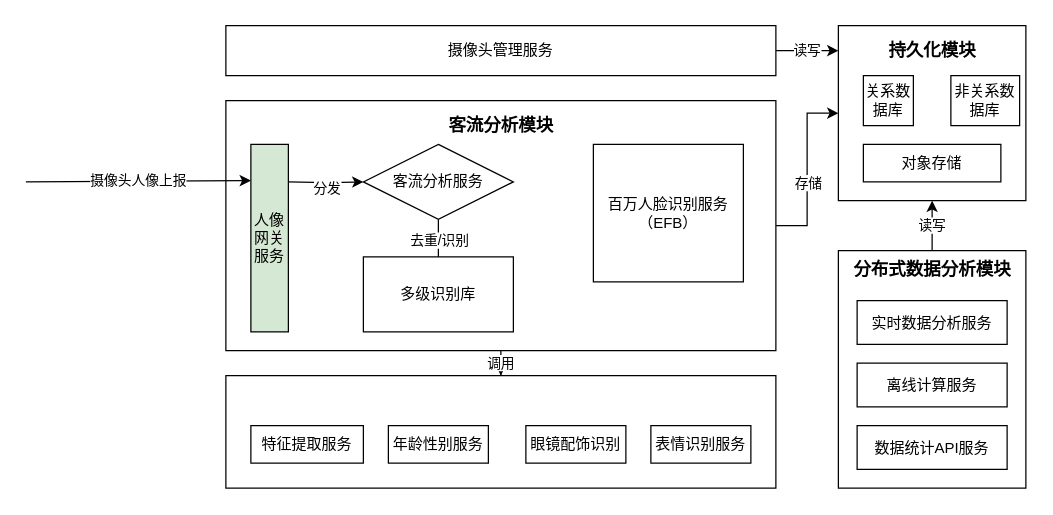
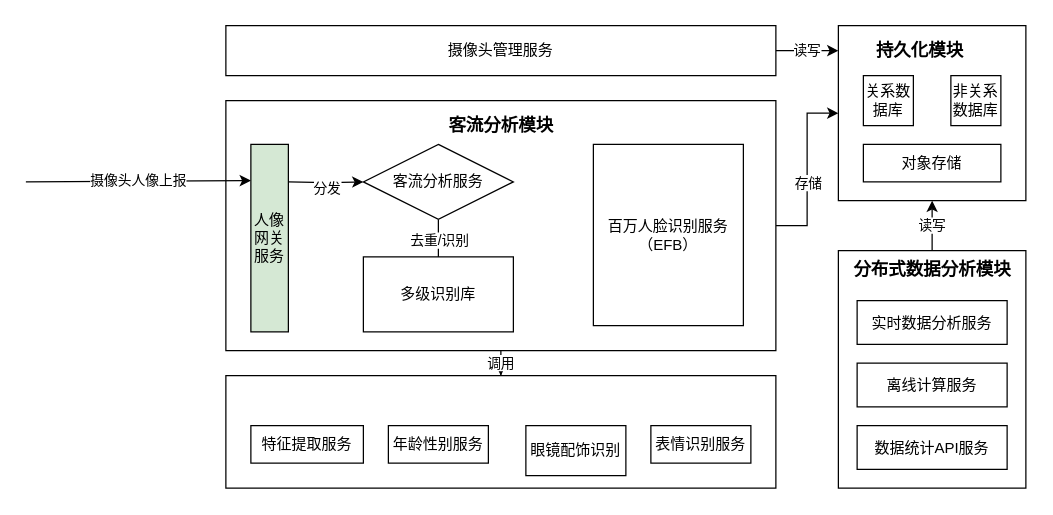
  <mxCell id="0" />
  <mxCell id="1" parent="0" />
  <mxCell id="2" value="读写" style="edgeStyle=orthogonalEdgeStyle;rounded=0;orthogonalLoop=1;jettySize=auto;html=1;entryX=0;entryY=0.143;entryDx=0;entryDy=0;entryPerimeter=0;" edge="1" parent="1" source="3" target="24"><mxGeometry relative="1" as="geometry"><Array as="points"><mxPoint x="640" y="40" /><mxPoint x="640" y="40" /></Array></mxGeometry></mxCell>
  <mxCell id="3" value="摄像头管理服务" style="rounded=0;whiteSpace=wrap;html=1;" vertex="1" parent="1"><mxGeometry x="180" y="20" width="440" height="40" as="geometry" /></mxCell>
  <mxCell id="4" value="调用" style="edgeStyle=orthogonalEdgeStyle;rounded=0;orthogonalLoop=1;jettySize=auto;html=1;entryX=0.5;entryY=0;entryDx=0;entryDy=0;" edge="1" parent="1" source="7" target="19"><mxGeometry relative="1" as="geometry" /></mxCell>
  <mxCell id="5" style="edgeStyle=orthogonalEdgeStyle;rounded=0;orthogonalLoop=1;jettySize=auto;html=1;entryX=0;entryY=0.5;entryDx=0;entryDy=0;" edge="1" parent="1" source="7" target="24"><mxGeometry relative="1" as="geometry" /></mxCell>
  <mxCell id="6" value="存储" style="edgeLabel;html=1;align=center;verticalAlign=middle;resizable=0;points=[];" vertex="1" connectable="0" parent="5"><mxGeometry x="-0.139" relative="1" as="geometry"><mxPoint as="offset" /></mxGeometry></mxCell>
  <mxCell id="7" value="" style="rounded=0;whiteSpace=wrap;html=1;" vertex="1" parent="1"><mxGeometry x="180" y="80" width="440" height="200" as="geometry" /></mxCell>
  <mxCell id="8" value="&lt;b&gt;&lt;font style=&quot;font-size: 14px&quot;&gt;客流分析模块&lt;/font&gt;&lt;/b&gt;" style="text;html=1;resizable=0;autosize=1;align=center;verticalAlign=middle;points=[];fillColor=none;strokeColor=none;rounded=0;" vertex="1" parent="1"><mxGeometry x="350" y="90" width="100" height="20" as="geometry" /></mxCell>
  <mxCell id="9" style="edgeStyle=orthogonalEdgeStyle;rounded=0;orthogonalLoop=1;jettySize=auto;html=1;entryX=0;entryY=0.5;entryDx=0;entryDy=0;" edge="1" parent="1" target="14"><mxGeometry relative="1" as="geometry"><mxPoint x="230" y="145" as="sourcePoint" /></mxGeometry></mxCell>
  <mxCell id="10" value="分发" style="edgeLabel;html=1;align=center;verticalAlign=middle;resizable=0;points=[];" vertex="1" connectable="0" parent="9"><mxGeometry x="0.033" y="-4" relative="1" as="geometry"><mxPoint as="offset" /></mxGeometry></mxCell>
  <mxCell id="11" value="人像网关服务" style="rounded=0;whiteSpace=wrap;html=1;fillColor=#d5e8d4;" vertex="1" parent="1"><mxGeometry x="200" y="115" width="30" height="150" as="geometry" /></mxCell>
  <mxCell id="12" value="" style="edgeStyle=orthogonalEdgeStyle;rounded=0;orthogonalLoop=1;jettySize=auto;html=1;endArrow=none;" edge="1" parent="1" source="14" target="15"><mxGeometry relative="1" as="geometry" /></mxCell>
  <mxCell id="13" value="去重/识别" style="edgeLabel;html=1;align=center;verticalAlign=middle;resizable=0;points=[];" vertex="1" connectable="0" parent="12"><mxGeometry x="0.44" relative="1" as="geometry"><mxPoint as="offset" /></mxGeometry></mxCell>
  <mxCell id="14" value="客流分析服务" style="rhombus;whiteSpace=wrap;html=1;" vertex="1" parent="1"><mxGeometry x="290" y="115" width="120" height="60" as="geometry" /></mxCell>
  <mxCell id="15" value="多级识别库" style="rounded=0;whiteSpace=wrap;html=1;" vertex="1" parent="1"><mxGeometry x="290" y="205" width="120" height="60" as="geometry" /></mxCell>
- <mxCell id="16" value="百万人脸识别服务（EFB）" style="rounded=0;whiteSpace=wrap;html=1;" vertex="1" parent="1"><mxGeometry x="474" y="115" width="120" height="110" as="geometry" /></mxCell>
+ <mxCell id="16" value="百万人脸识别服务（EFB）" style="rounded=0;whiteSpace=wrap;html=1;" vertex="1" parent="1"><mxGeometry x="474" y="115" width="120" height="145" as="geometry" /></mxCell>
  <mxCell id="17" style="edgeStyle=orthogonalEdgeStyle;rounded=0;orthogonalLoop=1;jettySize=auto;html=1;exitX=0.5;exitY=1;exitDx=0;exitDy=0;" edge="1" parent="1" source="7" target="7"><mxGeometry relative="1" as="geometry" /></mxCell>
  <mxCell id="18" value="摄像头人像上报" style="endArrow=classic;html=1;entryX=0;entryY=0.193;entryDx=0;entryDy=0;entryPerimeter=0;" edge="1" parent="1" target="11"><mxGeometry relative="1" as="geometry"><mxPoint x="20" y="145" as="sourcePoint" /><mxPoint x="175" y="144.5" as="targetPoint" /></mxGeometry></mxCell>
  <mxCell id="19" value="" style="rounded=0;whiteSpace=wrap;html=1;" vertex="1" parent="1"><mxGeometry x="180" y="300" width="440" height="90" as="geometry" /></mxCell>
  <mxCell id="20" value="特征提取服务" style="rounded=0;whiteSpace=wrap;html=1;" vertex="1" parent="1"><mxGeometry x="200" y="340" width="90" height="30" as="geometry" /></mxCell>
  <mxCell id="21" value="年龄性别服务" style="rounded=0;whiteSpace=wrap;html=1;" vertex="1" parent="1"><mxGeometry x="310" y="340" width="80" height="30" as="geometry" /></mxCell>
- <mxCell id="22" value="眼镜配饰识别" style="rounded=0;whiteSpace=wrap;html=1;" vertex="1" parent="1"><mxGeometry x="420" y="340" width="80" height="30" as="geometry" /></mxCell>
+ <mxCell id="22" value="眼镜配饰识别" style="rounded=0;whiteSpace=wrap;html=1;" vertex="1" parent="1"><mxGeometry x="420" y="340" width="80" height="40" as="geometry" /></mxCell>
  <mxCell id="23" value="表情识别服务" style="rounded=0;whiteSpace=wrap;html=1;" vertex="1" parent="1"><mxGeometry x="520" y="340" width="80" height="30" as="geometry" /></mxCell>
  <mxCell id="24" value="" style="rounded=0;whiteSpace=wrap;html=1;" vertex="1" parent="1"><mxGeometry x="670" y="20" width="150" height="140" as="geometry" /></mxCell>
- <mxCell id="25" value="&lt;b&gt;&lt;font style=&quot;font-size: 14px&quot;&gt;持久化模块&lt;/font&gt;&lt;/b&gt;" style="text;html=1;resizable=0;autosize=1;align=center;verticalAlign=middle;points=[];fillColor=none;strokeColor=none;rounded=0;" vertex="1" parent="1"><mxGeometry x="700" y="30" width="90" height="20" as="geometry" /></mxCell>
+ <mxCell id="25" value="&lt;b&gt;&lt;font style=&quot;font-size: 14px&quot;&gt;持久化模块&lt;/font&gt;&lt;/b&gt;" style="text;html=1;resizable=0;autosize=1;align=center;verticalAlign=middle;points=[];fillColor=none;strokeColor=none;rounded=0;" vertex="1" parent="1"><mxGeometry x="690" y="30" width="90" height="20" as="geometry" /></mxCell>
  <mxCell id="26" value="关系数据库" style="whiteSpace=wrap;html=1;aspect=fixed;" vertex="1" parent="1"><mxGeometry x="690" y="60" width="40" height="40" as="geometry" /></mxCell>
- <mxCell id="27" value="非关系数据库" style="whiteSpace=wrap;html=1;aspect=fixed;" vertex="1" parent="1"><mxGeometry x="760" y="60" width="55" height="40" as="geometry" /></mxCell>
+ <mxCell id="27" value="非关系数据库" style="whiteSpace=wrap;html=1;aspect=fixed;" vertex="1" parent="1"><mxGeometry x="760" y="60" width="40" height="40" as="geometry" /></mxCell>
  <mxCell id="28" value="对象存储" style="rounded=0;whiteSpace=wrap;html=1;" vertex="1" parent="1"><mxGeometry x="690" y="115" width="110" height="30" as="geometry" /></mxCell>
  <mxCell id="29" value="读写" style="edgeStyle=orthogonalEdgeStyle;rounded=0;orthogonalLoop=1;jettySize=auto;html=1;entryX=0.5;entryY=1;entryDx=0;entryDy=0;" edge="1" parent="1" source="30" target="24"><mxGeometry relative="1" as="geometry" /></mxCell>
  <mxCell id="30" value="" style="rounded=0;whiteSpace=wrap;html=1;" vertex="1" parent="1"><mxGeometry x="670" y="200" width="150" height="190" as="geometry" /></mxCell>
  <mxCell id="31" value="实时数据分析服务" style="rounded=0;whiteSpace=wrap;html=1;" vertex="1" parent="1"><mxGeometry x="685" y="240" width="120" height="35" as="geometry" /></mxCell>
  <mxCell id="32" value="离线计算服务" style="rounded=0;whiteSpace=wrap;html=1;" vertex="1" parent="1"><mxGeometry x="685" y="290" width="120" height="35" as="geometry" /></mxCell>
  <mxCell id="33" value="&lt;b&gt;&lt;font style=&quot;font-size: 14px&quot;&gt;分布式数据分析模块&lt;/font&gt;&lt;/b&gt;" style="text;html=1;resizable=0;autosize=1;align=center;verticalAlign=middle;points=[];fillColor=none;strokeColor=none;rounded=0;" vertex="1" parent="1"><mxGeometry x="675" y="205" width="140" height="20" as="geometry" /></mxCell>
  <mxCell id="34" value="数据统计API服务" style="rounded=0;whiteSpace=wrap;html=1;" vertex="1" parent="1"><mxGeometry x="685" y="340" width="120" height="35" as="geometry" /></mxCell>
